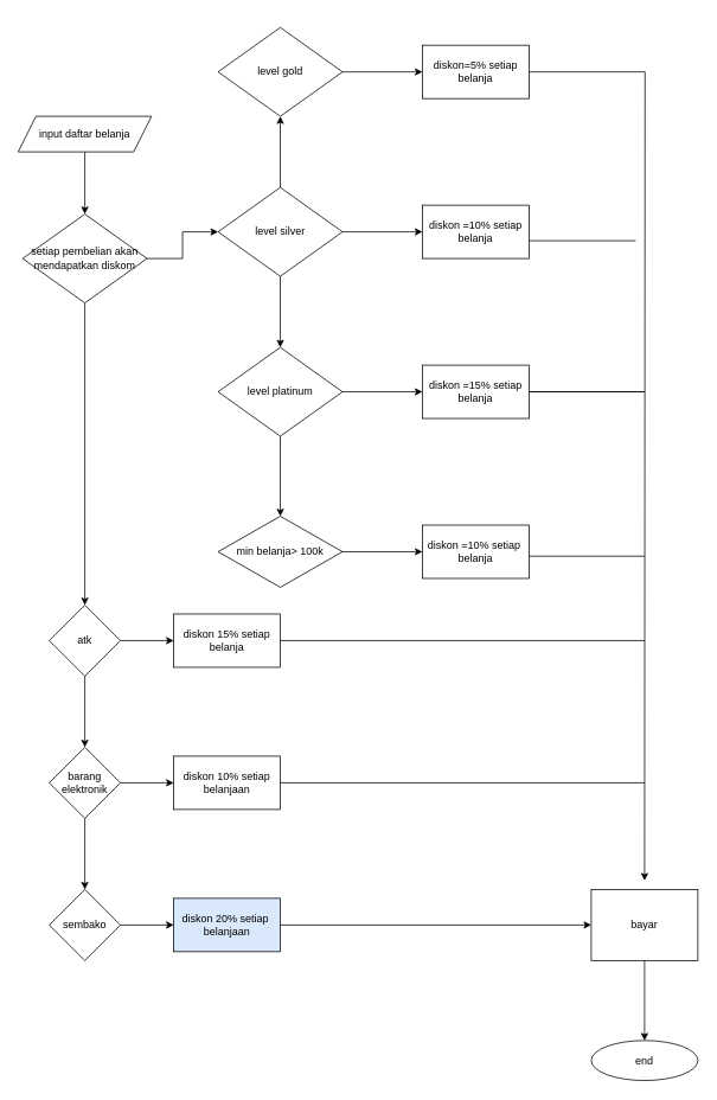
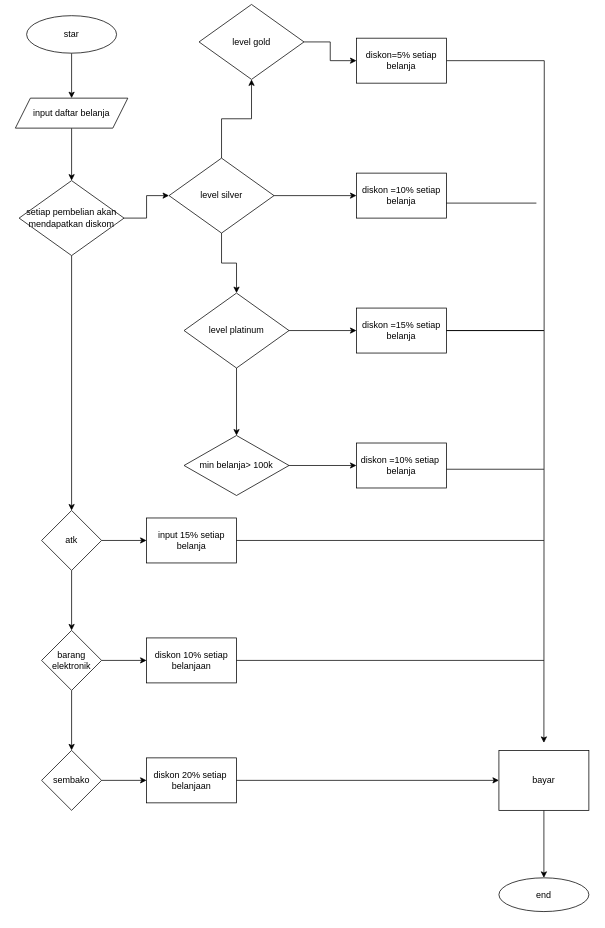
  <mxCell id="0" />
  <mxCell id="1" parent="0" />
+ <mxCell id="2" value="" style="edgeStyle=orthogonalEdgeStyle;rounded=0;orthogonalLoop=1;jettySize=auto;html=1;" parent="1" source="3" target="5" edge="1"><mxGeometry relative="1" as="geometry" /></mxCell>
+ <mxCell id="3" value="star" style="ellipse;whiteSpace=wrap;html=1;" parent="1" vertex="1"><mxGeometry x="35" y="20" width="120" height="50" as="geometry" /></mxCell>
  <mxCell id="4" value="" style="edgeStyle=orthogonalEdgeStyle;rounded=0;orthogonalLoop=1;jettySize=auto;html=1;" parent="1" source="5" target="8" edge="1"><mxGeometry relative="1" as="geometry" /></mxCell>
  <mxCell id="5" value="input daftar belanja" style="shape=parallelogram;perimeter=parallelogramPerimeter;whiteSpace=wrap;html=1;fixedSize=1;" parent="1" vertex="1"><mxGeometry x="20" y="130" width="150" height="40" as="geometry" /></mxCell>
  <mxCell id="6" value="" style="edgeStyle=orthogonalEdgeStyle;rounded=0;orthogonalLoop=1;jettySize=auto;html=1;" parent="1" source="8" target="12" edge="1"><mxGeometry relative="1" as="geometry" /></mxCell>
  <mxCell id="7" value="" style="edgeStyle=orthogonalEdgeStyle;rounded=0;orthogonalLoop=1;jettySize=auto;html=1;" parent="1" source="8" target="27" edge="1"><mxGeometry relative="1" as="geometry" /></mxCell>
  <mxCell id="8" value="setiap pembelian akan mendapatkan diskom" style="rhombus;whiteSpace=wrap;html=1;" parent="1" vertex="1"><mxGeometry x="25" y="240" width="140" height="100" as="geometry" /></mxCell>
  <mxCell id="9" value="" style="edgeStyle=orthogonalEdgeStyle;rounded=0;orthogonalLoop=1;jettySize=auto;html=1;" parent="1" source="12" target="14" edge="1"><mxGeometry relative="1" as="geometry" /></mxCell>
  <mxCell id="10" value="" style="edgeStyle=orthogonalEdgeStyle;rounded=0;orthogonalLoop=1;jettySize=auto;html=1;" parent="1" source="12" target="19" edge="1"><mxGeometry relative="1" as="geometry" /></mxCell>
  <mxCell id="11" value="" style="edgeStyle=orthogonalEdgeStyle;rounded=0;orthogonalLoop=1;jettySize=auto;html=1;" parent="1" source="12" target="20" edge="1"><mxGeometry relative="1" as="geometry" /></mxCell>
- <mxCell id="12" value="level silver" style="rhombus;whiteSpace=wrap;html=1;" parent="1" vertex="1"><mxGeometry x="245" y="210" width="140" height="100" as="geometry" /></mxCell>
+ <mxCell id="12" value="level silver" style="rhombus;whiteSpace=wrap;html=1;" parent="1" vertex="1"><mxGeometry x="225" y="210" width="140" height="100" as="geometry" /></mxCell>
  <mxCell id="13" value="" style="edgeStyle=orthogonalEdgeStyle;rounded=0;orthogonalLoop=1;jettySize=auto;html=1;" parent="1" source="14" target="16" edge="1"><mxGeometry relative="1" as="geometry" /></mxCell>
- <mxCell id="14" value="level gold" style="rhombus;whiteSpace=wrap;html=1;" parent="1" vertex="1"><mxGeometry x="245" y="30" width="140" height="100" as="geometry" /></mxCell>
+ <mxCell id="14" value="level gold" style="rhombus;whiteSpace=wrap;html=1;" parent="1" vertex="1"><mxGeometry x="265" y="5" width="140" height="100" as="geometry" /></mxCell>
  <mxCell id="15" value="" style="edgeStyle=orthogonalEdgeStyle;rounded=0;orthogonalLoop=1;jettySize=auto;html=1;" parent="1" source="16" edge="1"><mxGeometry relative="1" as="geometry"><mxPoint x="725" y="990" as="targetPoint" /></mxGeometry></mxCell>
  <mxCell id="16" value="diskon=5% setiap belanja" style="whiteSpace=wrap;html=1;" parent="1" vertex="1"><mxGeometry x="475" y="50" width="120" height="60" as="geometry" /></mxCell>
  <mxCell id="17" value="" style="edgeStyle=orthogonalEdgeStyle;rounded=0;orthogonalLoop=1;jettySize=auto;html=1;" parent="1" source="19" target="21" edge="1"><mxGeometry relative="1" as="geometry" /></mxCell>
  <mxCell id="18" value="" style="edgeStyle=orthogonalEdgeStyle;rounded=0;orthogonalLoop=1;jettySize=auto;html=1;" parent="1" source="19" target="23" edge="1"><mxGeometry relative="1" as="geometry" /></mxCell>
  <mxCell id="19" value="level platinum" style="rhombus;whiteSpace=wrap;html=1;" parent="1" vertex="1"><mxGeometry x="245" y="390" width="140" height="100" as="geometry" /></mxCell>
  <mxCell id="20" value="diskon =10% setiap belanja" style="whiteSpace=wrap;html=1;" parent="1" vertex="1"><mxGeometry x="475" y="230" width="120" height="60" as="geometry" /></mxCell>
  <mxCell id="21" value="diskon =15% setiap&lt;br&gt;belanja" style="whiteSpace=wrap;html=1;" parent="1" vertex="1"><mxGeometry x="475" y="410" width="120" height="60" as="geometry" /></mxCell>
  <mxCell id="22" value="" style="edgeStyle=orthogonalEdgeStyle;rounded=0;orthogonalLoop=1;jettySize=auto;html=1;" parent="1" source="23" target="24" edge="1"><mxGeometry relative="1" as="geometry" /></mxCell>
  <mxCell id="23" value="min belanja&amp;gt; 100k" style="rhombus;whiteSpace=wrap;html=1;" parent="1" vertex="1"><mxGeometry x="245" y="580" width="140" height="80" as="geometry" /></mxCell>
  <mxCell id="24" value="diskon =10% setiap&amp;nbsp; belanja" style="whiteSpace=wrap;html=1;" parent="1" vertex="1"><mxGeometry x="475" y="590" width="120" height="60" as="geometry" /></mxCell>
  <mxCell id="25" value="" style="edgeStyle=orthogonalEdgeStyle;rounded=0;orthogonalLoop=1;jettySize=auto;html=1;" parent="1" source="27" target="28" edge="1"><mxGeometry relative="1" as="geometry" /></mxCell>
  <mxCell id="26" value="" style="edgeStyle=orthogonalEdgeStyle;rounded=0;orthogonalLoop=1;jettySize=auto;html=1;" parent="1" source="27" target="31" edge="1"><mxGeometry relative="1" as="geometry" /></mxCell>
  <mxCell id="27" value="atk" style="rhombus;whiteSpace=wrap;html=1;" parent="1" vertex="1"><mxGeometry x="55" y="680" width="80" height="80" as="geometry" /></mxCell>
- <mxCell id="28" value="diskon 15% setiap belanja" style="whiteSpace=wrap;html=1;" parent="1" vertex="1"><mxGeometry x="195" y="690" width="120" height="60" as="geometry" /></mxCell>
+ <mxCell id="28" value="input 15% setiap belanja" style="whiteSpace=wrap;html=1;" parent="1" vertex="1"><mxGeometry x="195" y="690" width="120" height="60" as="geometry" /></mxCell>
  <mxCell id="29" value="" style="edgeStyle=orthogonalEdgeStyle;rounded=0;orthogonalLoop=1;jettySize=auto;html=1;" parent="1" source="31" target="32" edge="1"><mxGeometry relative="1" as="geometry" /></mxCell>
  <mxCell id="30" value="" style="edgeStyle=orthogonalEdgeStyle;rounded=0;orthogonalLoop=1;jettySize=auto;html=1;" parent="1" source="31" target="34" edge="1"><mxGeometry relative="1" as="geometry" /></mxCell>
  <mxCell id="31" value="barang elektronik" style="rhombus;whiteSpace=wrap;html=1;" parent="1" vertex="1"><mxGeometry x="55" y="840" width="80" height="80" as="geometry" /></mxCell>
  <mxCell id="32" value="diskon 10% setiap belanjaan" style="whiteSpace=wrap;html=1;" parent="1" vertex="1"><mxGeometry x="195" y="850" width="120" height="60" as="geometry" /></mxCell>
  <mxCell id="33" value="" style="edgeStyle=orthogonalEdgeStyle;rounded=0;orthogonalLoop=1;jettySize=auto;html=1;" parent="1" source="34" target="35" edge="1"><mxGeometry relative="1" as="geometry" /></mxCell>
  <mxCell id="34" value="sembako" style="rhombus;whiteSpace=wrap;html=1;" parent="1" vertex="1"><mxGeometry x="55" y="1000" width="80" height="80" as="geometry" /></mxCell>
- <mxCell id="35" value="diskon 20% setiap&amp;nbsp;&lt;br&gt;belanjaan" style="whiteSpace=wrap;html=1;fillColor=#dae8fc;" parent="1" vertex="1"><mxGeometry x="195" y="1010" width="120" height="60" as="geometry" /></mxCell>
+ <mxCell id="35" value="diskon 20% setiap&amp;nbsp;&lt;br&gt;belanjaan" style="whiteSpace=wrap;html=1;" parent="1" vertex="1"><mxGeometry x="195" y="1010" width="120" height="60" as="geometry" /></mxCell>
  <mxCell id="36" value="" style="endArrow=none;html=1;rounded=0;" parent="1" edge="1"><mxGeometry width="50" height="50" relative="1" as="geometry"><mxPoint x="595" y="270" as="sourcePoint" /><mxPoint x="715" y="270" as="targetPoint" /></mxGeometry></mxCell>
  <mxCell id="37" value="" style="endArrow=none;html=1;rounded=0;entryX=1;entryY=0.5;entryDx=0;entryDy=0;" parent="1" target="21" edge="1"><mxGeometry width="50" height="50" relative="1" as="geometry"><mxPoint x="725" y="440" as="sourcePoint" /><mxPoint x="475" y="440" as="targetPoint" /><Array as="points" /></mxGeometry></mxCell>
  <mxCell id="38" value="" style="endArrow=none;html=1;rounded=0;entryX=1;entryY=0.5;entryDx=0;entryDy=0;" parent="1" edge="1"><mxGeometry width="50" height="50" relative="1" as="geometry"><mxPoint x="725" y="440" as="sourcePoint" /><mxPoint x="595" y="440" as="targetPoint" /><Array as="points" /></mxGeometry></mxCell>
  <mxCell id="39" value="" style="endArrow=none;html=1;rounded=0;" parent="1" edge="1"><mxGeometry width="50" height="50" relative="1" as="geometry"><mxPoint x="595" y="625" as="sourcePoint" /><mxPoint x="725" y="625" as="targetPoint" /></mxGeometry></mxCell>
  <mxCell id="40" value="" style="endArrow=none;html=1;rounded=0;exitX=1;exitY=0.5;exitDx=0;exitDy=0;" parent="1" source="28" edge="1"><mxGeometry width="50" height="50" relative="1" as="geometry"><mxPoint x="425" y="840" as="sourcePoint" /><mxPoint x="725" y="720" as="targetPoint" /></mxGeometry></mxCell>
  <mxCell id="41" value="" style="endArrow=none;html=1;rounded=0;exitX=1;exitY=0.5;exitDx=0;exitDy=0;" parent="1" source="32" edge="1"><mxGeometry width="50" height="50" relative="1" as="geometry"><mxPoint x="415" y="830" as="sourcePoint" /><mxPoint x="725" y="880" as="targetPoint" /></mxGeometry></mxCell>
  <mxCell id="42" value="" style="endArrow=classic;html=1;rounded=0;exitX=1;exitY=0.5;exitDx=0;exitDy=0;" parent="1" source="35" target="44" edge="1"><mxGeometry width="50" height="50" relative="1" as="geometry"><mxPoint x="415" y="1050" as="sourcePoint" /><mxPoint x="655" y="1040" as="targetPoint" /></mxGeometry></mxCell>
  <mxCell id="43" value="" style="edgeStyle=none;rounded=0;orthogonalLoop=1;jettySize=auto;html=1;" parent="1" source="44" target="45" edge="1"><mxGeometry relative="1" as="geometry" /></mxCell>
  <mxCell id="44" value="bayar" style="rounded=0;whiteSpace=wrap;html=1;" parent="1" vertex="1"><mxGeometry x="665" y="1000" width="120" height="80" as="geometry" /></mxCell>
  <mxCell id="45" value="end" style="ellipse;whiteSpace=wrap;html=1;rounded=0;" parent="1" vertex="1"><mxGeometry x="665" y="1170" width="120" height="45" as="geometry" /></mxCell>
